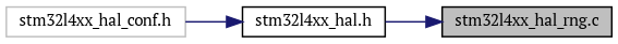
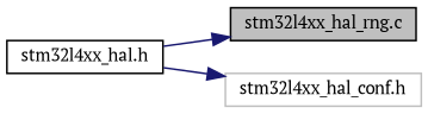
  digraph {
    fontname="PT Serif"
    rankdir=LR
    node [color=black fillcolor=white fontname="PT Serif" fontsize=10 shape=record style=filled]
    edge [color=midnightblue fontname="PT Serif" fontsize=10 labelfontname=Helvetica labelfontsize=10 style=solid]
    n1 [fillcolor=grey75 fontcolor=black height=0.2 label="stm32l4xx_hal_rng.c" width=0.4]
    n2 [height=0.2 label="stm32l4xx_hal.h" width=0.4]
    n3 [color=grey75 height=0.2 label="stm32l4xx_hal_conf.h" width=0.4]
    n2 -> n1
-   n3 -> n2
+   n2 -> n3
  }
